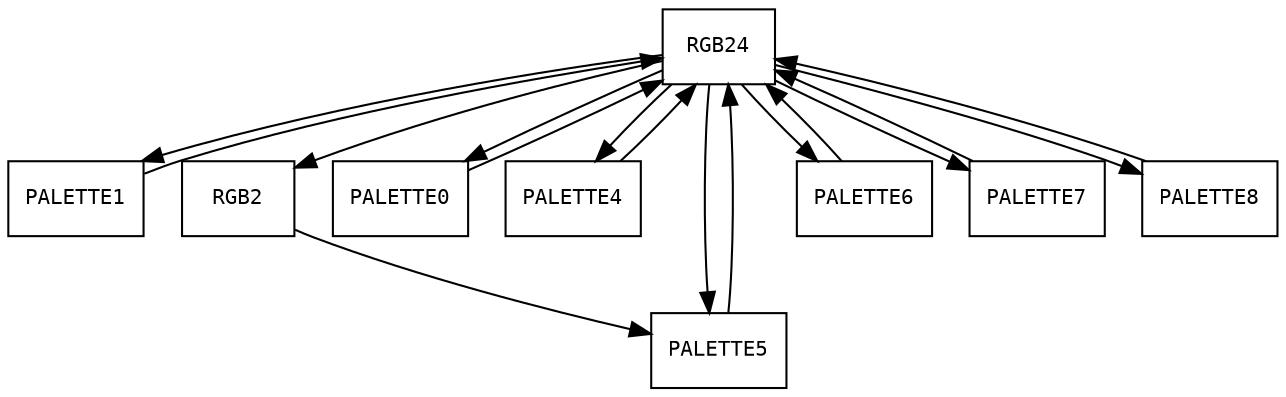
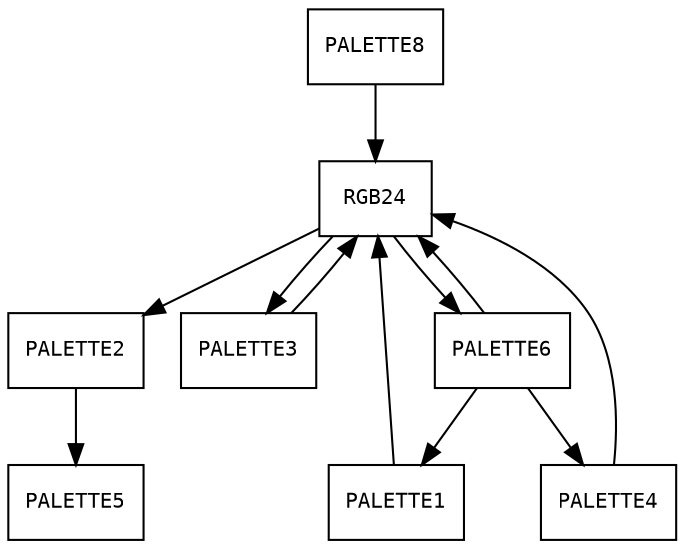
  digraph {
    node [fontname=monospace fontsize=10 shape=record]
    edge [fontname=monospace fontsize=9]
    n1 [label=RGB24]
    n2 [label=PALETTE1]
-   n3 [label=RGB2]
-   n4 [label=PALETTE0]
+   n3 [label=PALETTE2]
+   n4 [label=PALETTE3]
    n5 [label=PALETTE4]
    n6 [label=PALETTE5]
    n7 [label=PALETTE6]
-   n8 [label=PALETTE7]
    n9 [label=PALETTE8]
-   n1 -> n2
+   n7 -> n2
    n1 -> n3
    n1 -> n4
-   n1 -> n5
-   n1 -> n6
+   n7 -> n5
    n1 -> n7
-   n1 -> n8
-   n1 -> n9
    n2 -> n1
    n3 -> n6
    n4 -> n1
    n5 -> n1
-   n6 -> n1
    n7 -> n1
-   n8 -> n1
    n9 -> n1
  }
